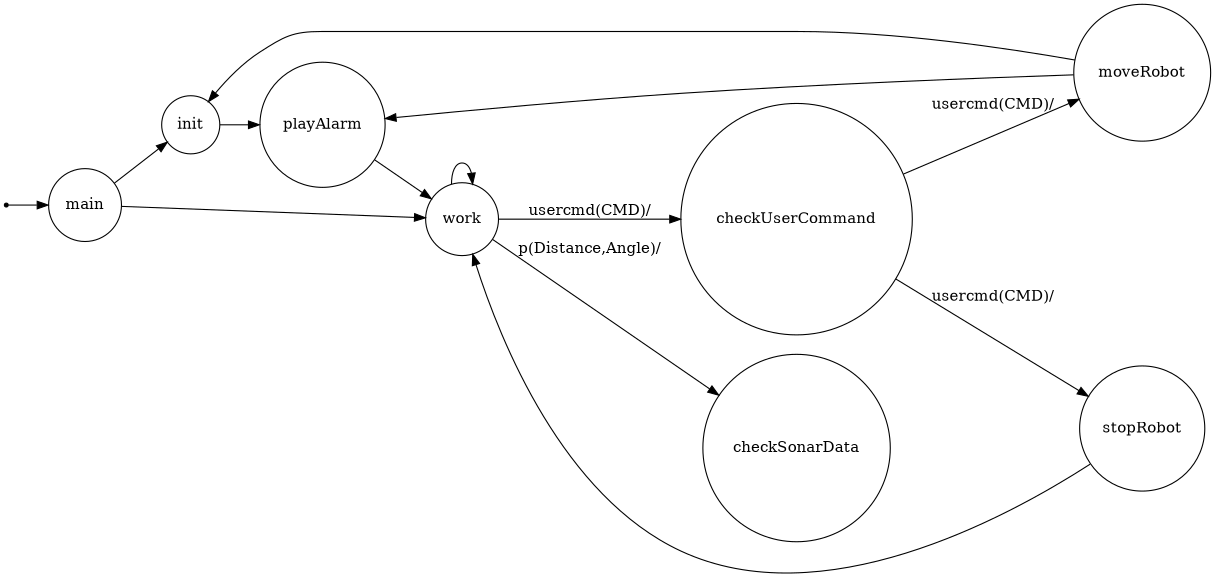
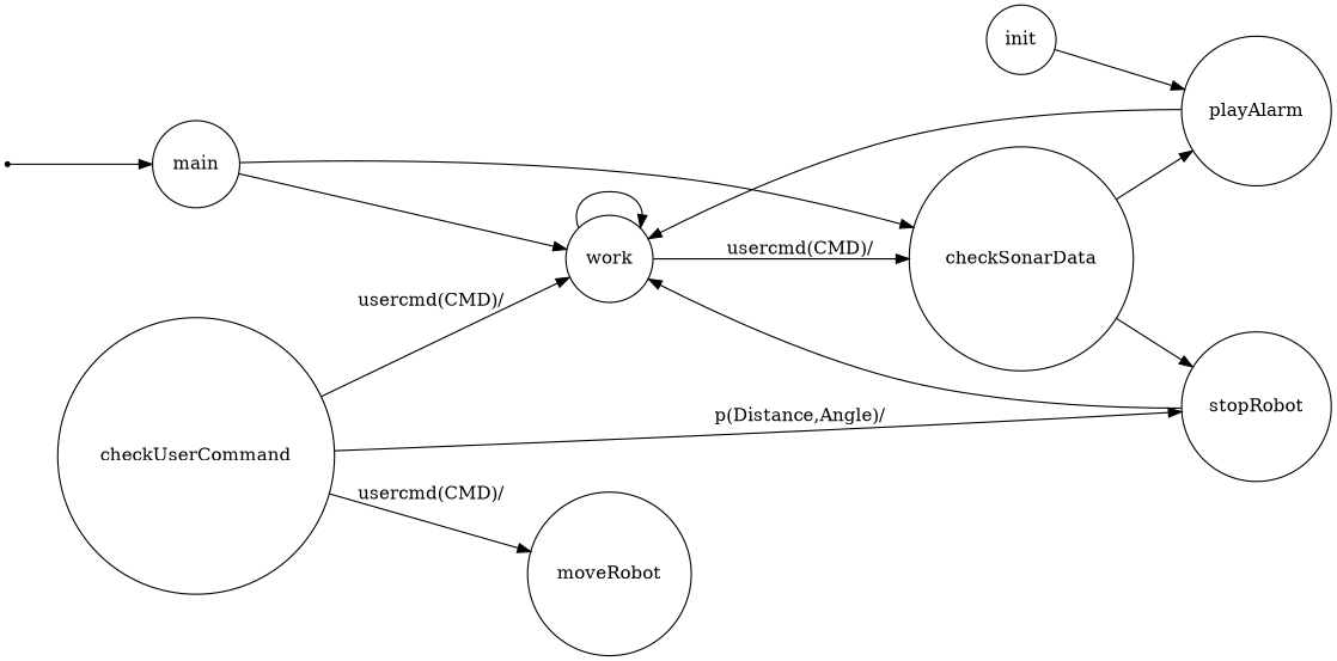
  digraph {
    rankdir=LR
    node [shape=circle]
    iniziale [shape=point]
    main
    init
    work
    playAlarm
    checkUserCommand
    checkSonarData
    stopRobot
    moveRobot
    iniziale -> main
-   main -> init
+   main -> checkSonarData
    main -> work
    init -> playAlarm
    work -> work
-   work -> checkUserCommand [label="usercmd(CMD)/"]
-   work -> checkSonarData [label="p(Distance,Angle)/"]
+   checkUserCommand -> work [label="usercmd(CMD)/"]
+   work -> checkSonarData [label="usercmd(CMD)/"]
    playAlarm -> work
-   checkUserCommand -> stopRobot [label="usercmd(CMD)/"]
+   checkUserCommand -> stopRobot [label="p(Distance,Angle)/"]
    checkUserCommand -> moveRobot [label="usercmd(CMD)/"]
-   moveRobot -> playAlarm
+   checkSonarData -> playAlarm
+   checkSonarData -> stopRobot
    stopRobot -> work
-   moveRobot -> init
  }
